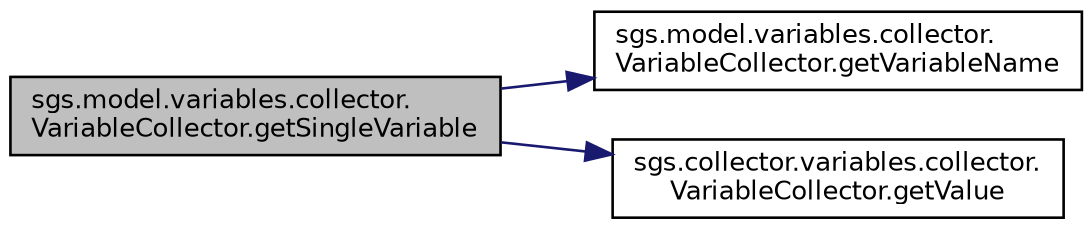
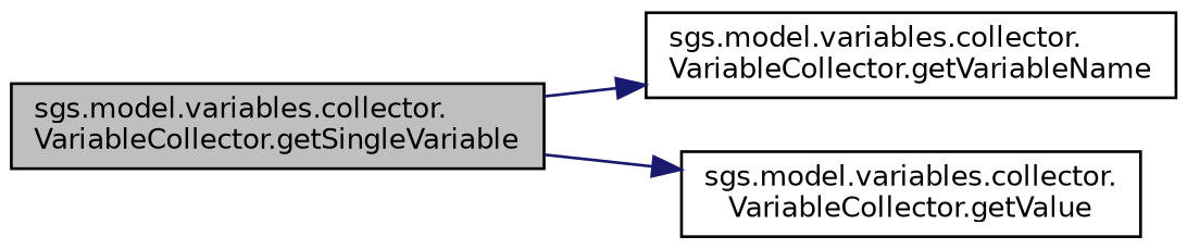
  digraph {
    rankdir=LR
    node [color=black fillcolor=white fontname=Helvetica fontsize=10 shape=record style=filled]
    edge [color=midnightblue fontname=Helvetica fontsize=10 labelfontname=Helvetica labelfontsize=10 style=solid]
    n1 [fillcolor=grey75 fontcolor=black height=0.2 label="sgs.model.variables.collector.\lVariableCollector.getSingleVariable" width=0.4]
    n2 [height=0.2 label="sgs.model.variables.collector.\lVariableCollector.getVariableName" width=0.4]
-   n3 [height=0.2 label="sgs.collector.variables.collector.\lVariableCollector.getValue" width=0.4]
+   n3 [height=0.2 label="sgs.model.variables.collector.\lVariableCollector.getValue" width=0.4]
    n1 -> n2
    n1 -> n3
  }
